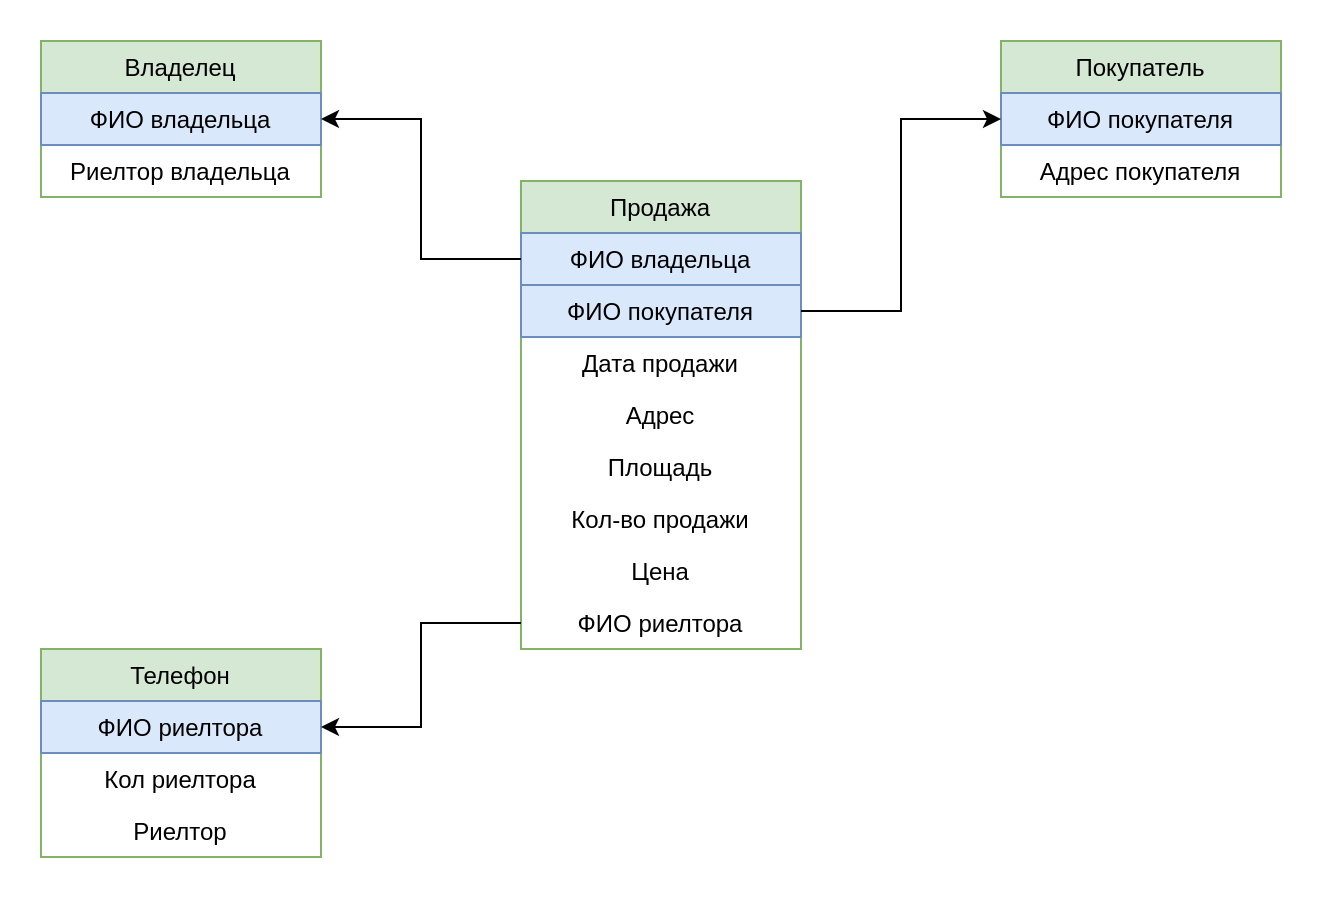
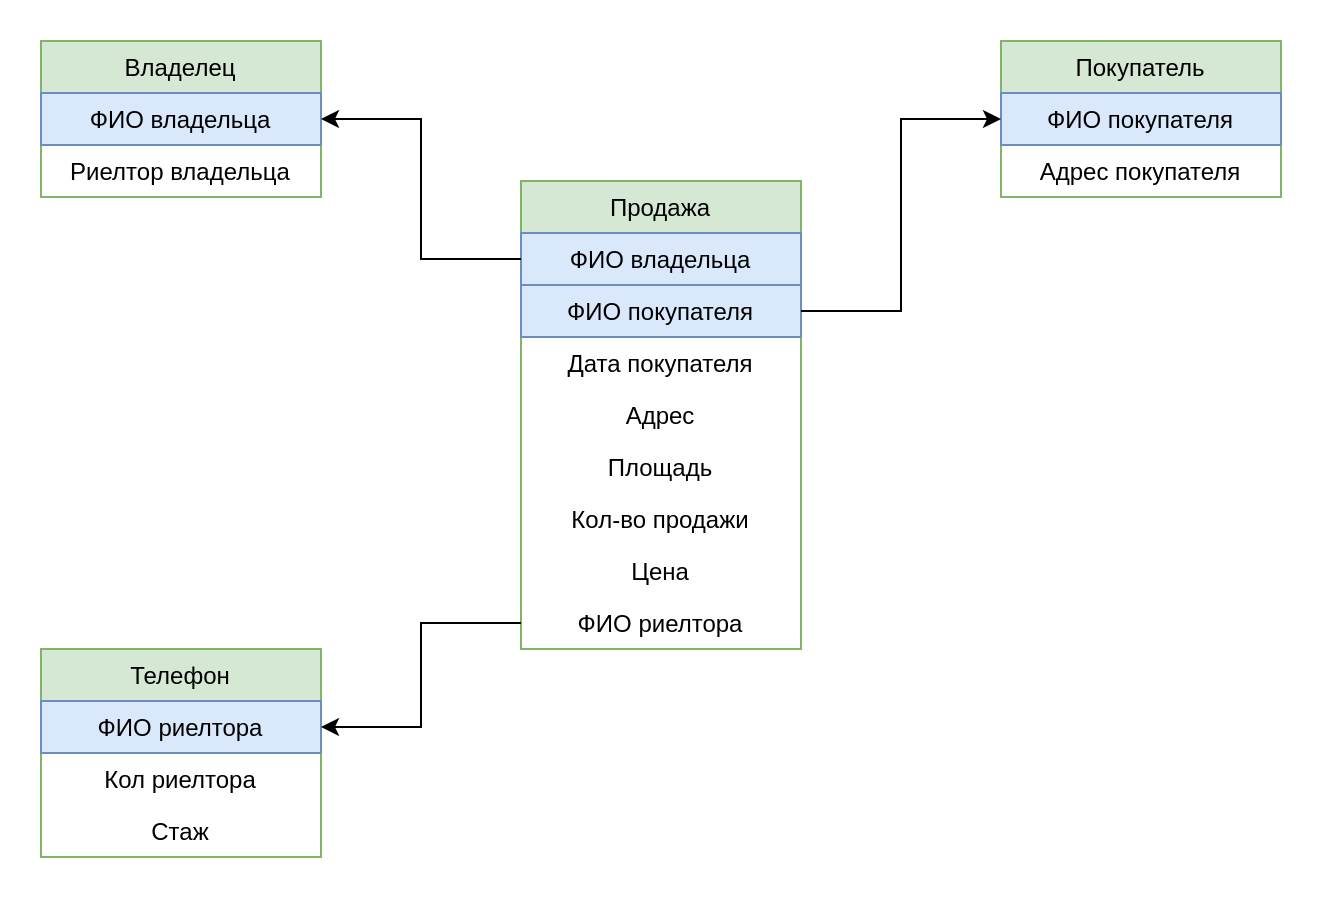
  <mxCell id="0" />
  <mxCell id="1" parent="0" />
  <mxCell id="2" value="Продажа" style="swimlane;fontStyle=0;childLayout=stackLayout;horizontal=1;startSize=26;horizontalStack=0;resizeParent=1;resizeParentMax=0;resizeLast=0;collapsible=1;marginBottom=0;align=center;fillColor=#d5e8d4;strokeColor=#82b366;" vertex="1" parent="1"><mxGeometry x="260" y="90" width="140" height="234" as="geometry" /></mxCell>
  <mxCell id="3" value="ФИО владельца" style="text;strokeColor=#6c8ebf;fillColor=#dae8fc;align=center;verticalAlign=top;spacingLeft=4;spacingRight=4;overflow=hidden;rotatable=0;points=[[0,0.5],[1,0.5]];portConstraint=eastwest;" vertex="1" parent="2"><mxGeometry y="26" width="140" height="26" as="geometry" /></mxCell>
  <mxCell id="4" value="ФИО покупателя" style="text;strokeColor=#6c8ebf;fillColor=#dae8fc;align=center;verticalAlign=top;spacingLeft=4;spacingRight=4;overflow=hidden;rotatable=0;points=[[0,0.5],[1,0.5]];portConstraint=eastwest;" vertex="1" parent="2"><mxGeometry y="52" width="140" height="26" as="geometry" /></mxCell>
- <mxCell id="5" value="Дата продажи" style="text;strokeColor=none;fillColor=none;align=center;verticalAlign=top;spacingLeft=4;spacingRight=4;overflow=hidden;rotatable=0;points=[[0,0.5],[1,0.5]];portConstraint=eastwest;" vertex="1" parent="2"><mxGeometry y="78" width="140" height="26" as="geometry" /></mxCell>
+ <mxCell id="5" value="Дата покупателя" style="text;strokeColor=none;fillColor=none;align=center;verticalAlign=top;spacingLeft=4;spacingRight=4;overflow=hidden;rotatable=0;points=[[0,0.5],[1,0.5]];portConstraint=eastwest;" vertex="1" parent="2"><mxGeometry y="78" width="140" height="26" as="geometry" /></mxCell>
  <mxCell id="6" value="Адрес" style="text;strokeColor=none;fillColor=none;align=center;verticalAlign=top;spacingLeft=4;spacingRight=4;overflow=hidden;rotatable=0;points=[[0,0.5],[1,0.5]];portConstraint=eastwest;" vertex="1" parent="2"><mxGeometry y="104" width="140" height="26" as="geometry" /></mxCell>
  <mxCell id="7" value="Площадь" style="text;strokeColor=none;fillColor=none;align=center;verticalAlign=top;spacingLeft=4;spacingRight=4;overflow=hidden;rotatable=0;points=[[0,0.5],[1,0.5]];portConstraint=eastwest;" vertex="1" parent="2"><mxGeometry y="130" width="140" height="26" as="geometry" /></mxCell>
  <mxCell id="8" value="Кол-во продажи" style="text;strokeColor=none;fillColor=none;align=center;verticalAlign=top;spacingLeft=4;spacingRight=4;overflow=hidden;rotatable=0;points=[[0,0.5],[1,0.5]];portConstraint=eastwest;" vertex="1" parent="2"><mxGeometry y="156" width="140" height="26" as="geometry" /></mxCell>
  <mxCell id="9" value="Цена" style="text;strokeColor=none;fillColor=none;align=center;verticalAlign=top;spacingLeft=4;spacingRight=4;overflow=hidden;rotatable=0;points=[[0,0.5],[1,0.5]];portConstraint=eastwest;" vertex="1" parent="2"><mxGeometry y="182" width="140" height="26" as="geometry" /></mxCell>
  <mxCell id="10" value="ФИО риелтора" style="text;strokeColor=none;fillColor=none;align=center;verticalAlign=top;spacingLeft=4;spacingRight=4;overflow=hidden;rotatable=0;points=[[0,0.5],[1,0.5]];portConstraint=eastwest;" vertex="1" parent="2"><mxGeometry y="208" width="140" height="26" as="geometry" /></mxCell>
  <mxCell id="11" value="Владелец" style="swimlane;fontStyle=0;childLayout=stackLayout;horizontal=1;startSize=26;horizontalStack=0;resizeParent=1;resizeParentMax=0;resizeLast=0;collapsible=1;marginBottom=0;align=center;fillColor=#d5e8d4;strokeColor=#82b366;" vertex="1" parent="1"><mxGeometry x="20" y="20" width="140" height="78" as="geometry" /></mxCell>
  <mxCell id="12" value="ФИО владельца" style="text;strokeColor=#6c8ebf;fillColor=#dae8fc;align=center;verticalAlign=top;spacingLeft=4;spacingRight=4;overflow=hidden;rotatable=0;points=[[0,0.5],[1,0.5]];portConstraint=eastwest;" vertex="1" parent="11"><mxGeometry y="26" width="140" height="26" as="geometry" /></mxCell>
  <mxCell id="13" value="Риелтор владельца" style="text;strokeColor=none;fillColor=none;align=center;verticalAlign=top;spacingLeft=4;spacingRight=4;overflow=hidden;rotatable=0;points=[[0,0.5],[1,0.5]];portConstraint=eastwest;" vertex="1" parent="11"><mxGeometry y="52" width="140" height="26" as="geometry" /></mxCell>
  <mxCell id="14" style="edgeStyle=orthogonalEdgeStyle;rounded=0;orthogonalLoop=1;jettySize=auto;html=1;exitX=0;exitY=0.5;exitDx=0;exitDy=0;entryX=1;entryY=0.5;entryDx=0;entryDy=0;endArrow=classic;endFill=1;" edge="1" parent="1" source="3" target="11"><mxGeometry relative="1" as="geometry" /></mxCell>
  <mxCell id="15" value="Покупатель" style="swimlane;fontStyle=0;childLayout=stackLayout;horizontal=1;startSize=26;horizontalStack=0;resizeParent=1;resizeParentMax=0;resizeLast=0;collapsible=1;marginBottom=0;align=center;fillColor=#d5e8d4;strokeColor=#82b366;" vertex="1" parent="1"><mxGeometry x="500" y="20" width="140" height="78" as="geometry" /></mxCell>
  <mxCell id="16" value="ФИО покупателя" style="text;strokeColor=#6c8ebf;fillColor=#dae8fc;align=center;verticalAlign=top;spacingLeft=4;spacingRight=4;overflow=hidden;rotatable=0;points=[[0,0.5],[1,0.5]];portConstraint=eastwest;" vertex="1" parent="15"><mxGeometry y="26" width="140" height="26" as="geometry" /></mxCell>
  <mxCell id="17" value="Адрес покупателя" style="text;strokeColor=none;fillColor=none;align=center;verticalAlign=top;spacingLeft=4;spacingRight=4;overflow=hidden;rotatable=0;points=[[0,0.5],[1,0.5]];portConstraint=eastwest;" vertex="1" parent="15"><mxGeometry y="52" width="140" height="26" as="geometry" /></mxCell>
  <mxCell id="18" style="edgeStyle=orthogonalEdgeStyle;rounded=0;orthogonalLoop=1;jettySize=auto;html=1;exitX=1;exitY=0.5;exitDx=0;exitDy=0;entryX=0;entryY=0.5;entryDx=0;entryDy=0;endArrow=classic;endFill=1;startArrow=none;startFill=0;" edge="1" parent="1" source="4" target="16"><mxGeometry relative="1" as="geometry" /></mxCell>
  <mxCell id="19" value="Телефон" style="swimlane;fontStyle=0;childLayout=stackLayout;horizontal=1;startSize=26;horizontalStack=0;resizeParent=1;resizeParentMax=0;resizeLast=0;collapsible=1;marginBottom=0;align=center;fillColor=#d5e8d4;strokeColor=#82b366;" vertex="1" parent="1"><mxGeometry x="20" y="324" width="140" height="104" as="geometry" /></mxCell>
  <mxCell id="20" value="ФИО риелтора" style="text;strokeColor=#6c8ebf;fillColor=#dae8fc;align=center;verticalAlign=top;spacingLeft=4;spacingRight=4;overflow=hidden;rotatable=0;points=[[0,0.5],[1,0.5]];portConstraint=eastwest;" vertex="1" parent="19"><mxGeometry y="26" width="140" height="26" as="geometry" /></mxCell>
  <mxCell id="21" value="Кол риелтора" style="text;strokeColor=none;fillColor=none;align=center;verticalAlign=top;spacingLeft=4;spacingRight=4;overflow=hidden;rotatable=0;points=[[0,0.5],[1,0.5]];portConstraint=eastwest;" vertex="1" parent="19"><mxGeometry y="52" width="140" height="26" as="geometry" /></mxCell>
- <mxCell id="22" value="Риелтор" style="text;strokeColor=none;fillColor=none;align=center;verticalAlign=top;spacingLeft=4;spacingRight=4;overflow=hidden;rotatable=0;points=[[0,0.5],[1,0.5]];portConstraint=eastwest;" vertex="1" parent="19"><mxGeometry y="78" width="140" height="26" as="geometry" /></mxCell>
+ <mxCell id="22" value="Стаж" style="text;strokeColor=none;fillColor=none;align=center;verticalAlign=top;spacingLeft=4;spacingRight=4;overflow=hidden;rotatable=0;points=[[0,0.5],[1,0.5]];portConstraint=eastwest;" vertex="1" parent="19"><mxGeometry y="78" width="140" height="26" as="geometry" /></mxCell>
  <mxCell id="23" style="edgeStyle=orthogonalEdgeStyle;rounded=0;orthogonalLoop=1;jettySize=auto;html=1;exitX=0;exitY=0.5;exitDx=0;exitDy=0;entryX=1;entryY=0.5;entryDx=0;entryDy=0;endArrow=classic;endFill=1;" edge="1" parent="1" source="10" target="20"><mxGeometry relative="1" as="geometry" /></mxCell>
